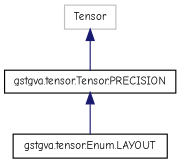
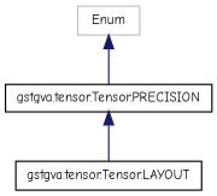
  digraph {
    fontname="Comic Neue"
    rankdir=TB
    node [color=black fillcolor=white fontname="Comic Neue" fontsize=10 shape=record style=filled]
    edge [color=midnightblue dir=back fontname="Comic Neue" fontsize=10 labelfontname=Helvetica labelfontsize=10 style=solid]
-   n1 [color=grey75 height=0.2 label=Tensor width=0.4]
+   n1 [color=grey75 height=0.2 label=Enum width=0.4]
    n2 [height=0.2 label="gstgva.tensor.Tensor.PRECISION" width=0.4]
-   n3 [height=0.2 label="gstgva.tensor.Enum.LAYOUT" width=0.4]
+   n3 [height=0.2 label="gstgva.tensor.Tensor.LAYOUT" width=0.4]
    n1 -> n2
    n2 -> n3
  }
